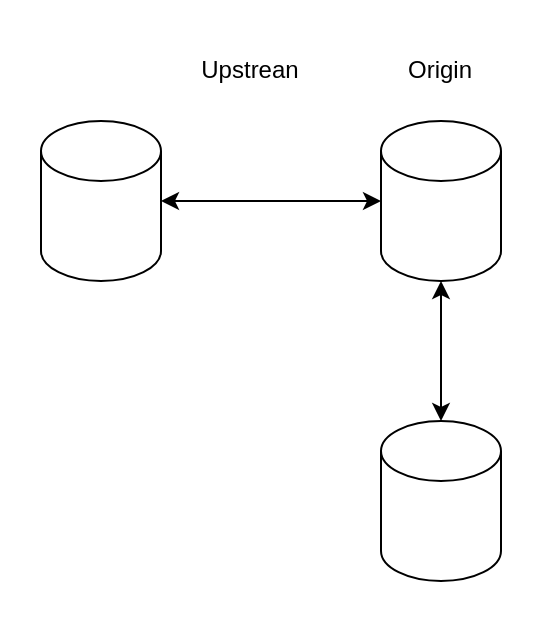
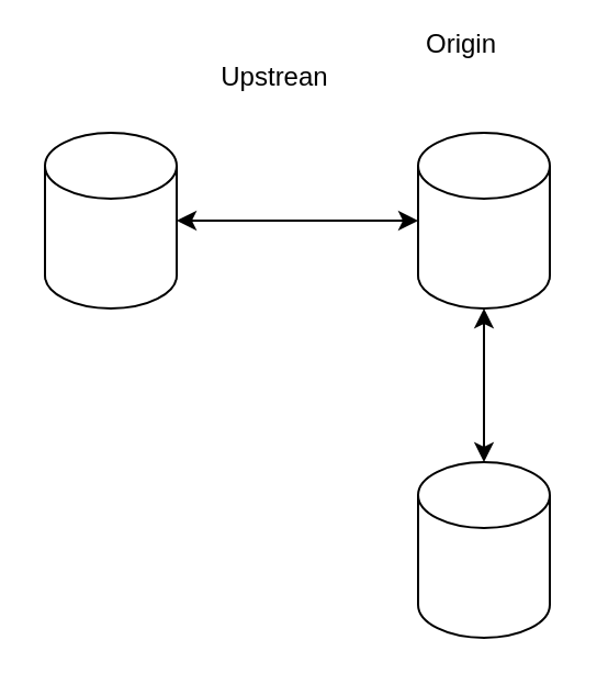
  <mxCell id="0" />
  <mxCell id="1" parent="0" />
  <mxCell id="2" value="" style="shape=cylinder3;whiteSpace=wrap;html=1;boundedLbl=1;backgroundOutline=1;size=15;" vertex="1" parent="1"><mxGeometry x="20" y="60" width="60" height="80" as="geometry" /></mxCell>
  <mxCell id="3" value="" style="shape=cylinder3;whiteSpace=wrap;html=1;boundedLbl=1;backgroundOutline=1;size=15;" vertex="1" parent="1"><mxGeometry x="190" y="60" width="60" height="80" as="geometry" /></mxCell>
  <mxCell id="4" value="" style="shape=cylinder3;whiteSpace=wrap;html=1;boundedLbl=1;backgroundOutline=1;size=15;" vertex="1" parent="1"><mxGeometry x="190" y="210" width="60" height="80" as="geometry" /></mxCell>
  <mxCell id="5" value="Upstrean" style="text;html=1;align=center;verticalAlign=middle;whiteSpace=wrap;rounded=0;" vertex="1" parent="1"><mxGeometry x="95" y="20" width="60" height="30" as="geometry" /></mxCell>
- <mxCell id="6" value="Origin" style="text;html=1;align=center;verticalAlign=middle;whiteSpace=wrap;rounded=0;" vertex="1" parent="1"><mxGeometry x="190" y="20" width="60" height="30" as="geometry" /></mxCell>
+ <mxCell id="6" value="Origin" style="text;html=1;align=center;verticalAlign=middle;whiteSpace=wrap;rounded=0;" vertex="1" parent="1"><mxGeometry x="180" y="5" width="60" height="30" as="geometry" /></mxCell>
  <mxCell id="7" value="" style="endArrow=classic;startArrow=classic;html=1;rounded=0;exitX=1;exitY=0.5;exitDx=0;exitDy=0;exitPerimeter=0;" edge="1" parent="1" source="2" target="3"><mxGeometry width="50" height="50" relative="1" as="geometry"><mxPoint x="310" y="290" as="sourcePoint" /><mxPoint x="360" y="240" as="targetPoint" /></mxGeometry></mxCell>
  <mxCell id="8" value="" style="endArrow=classic;startArrow=classic;html=1;rounded=0;exitX=0.5;exitY=0;exitDx=0;exitDy=0;exitPerimeter=0;entryX=0.5;entryY=1;entryDx=0;entryDy=0;entryPerimeter=0;" edge="1" parent="1" source="4" target="3"><mxGeometry width="50" height="50" relative="1" as="geometry"><mxPoint x="90" y="110" as="sourcePoint" /><mxPoint x="200" y="110" as="targetPoint" /></mxGeometry></mxCell>
